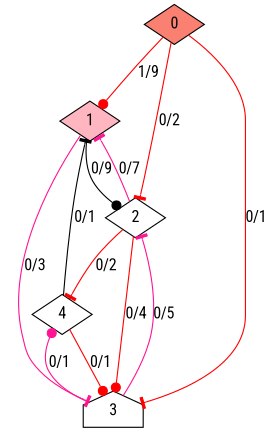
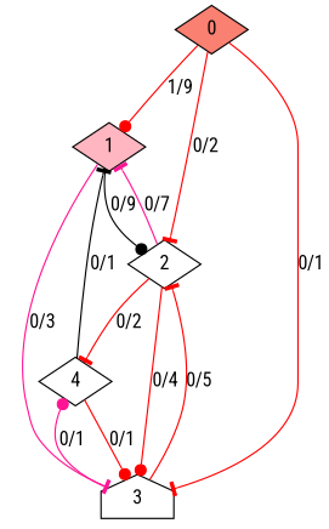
  digraph {
    fontname="Roboto Condensed"
    node [fillcolor=white fontname="Roboto Condensed" shape=diamond style=filled]
    edge [arrowhead=tee color=red fontname="Roboto Condensed"]
    0 [fillcolor=salmon]
    1 [fillcolor=lightpink]
    2
    3 [shape=house]
    4
    0 -> 1 [arrowhead=dot label="1/9"]
    0 -> 2 [label="0/2"]
    0 -> 3 [label="0/1"]
    1 -> 2 [arrowhead=dot color=black label="0/9"]
    1 -> 3 [color=deeppink label="0/3"]
    2 -> 1 [color=deeppink label="0/7"]
    2 -> 3 [arrowhead=dot label="0/4"]
    2 -> 4 [label="0/2"]
-   3 -> 2 [color=deeppink label="0/5"]
+   3 -> 2 [label="0/5"]
    3 -> 4 [arrowhead=dot color=deeppink label="0/1"]
    4 -> 1 [color=black label="0/1"]
    4 -> 3 [arrowhead=dot label="0/1"]
  }
